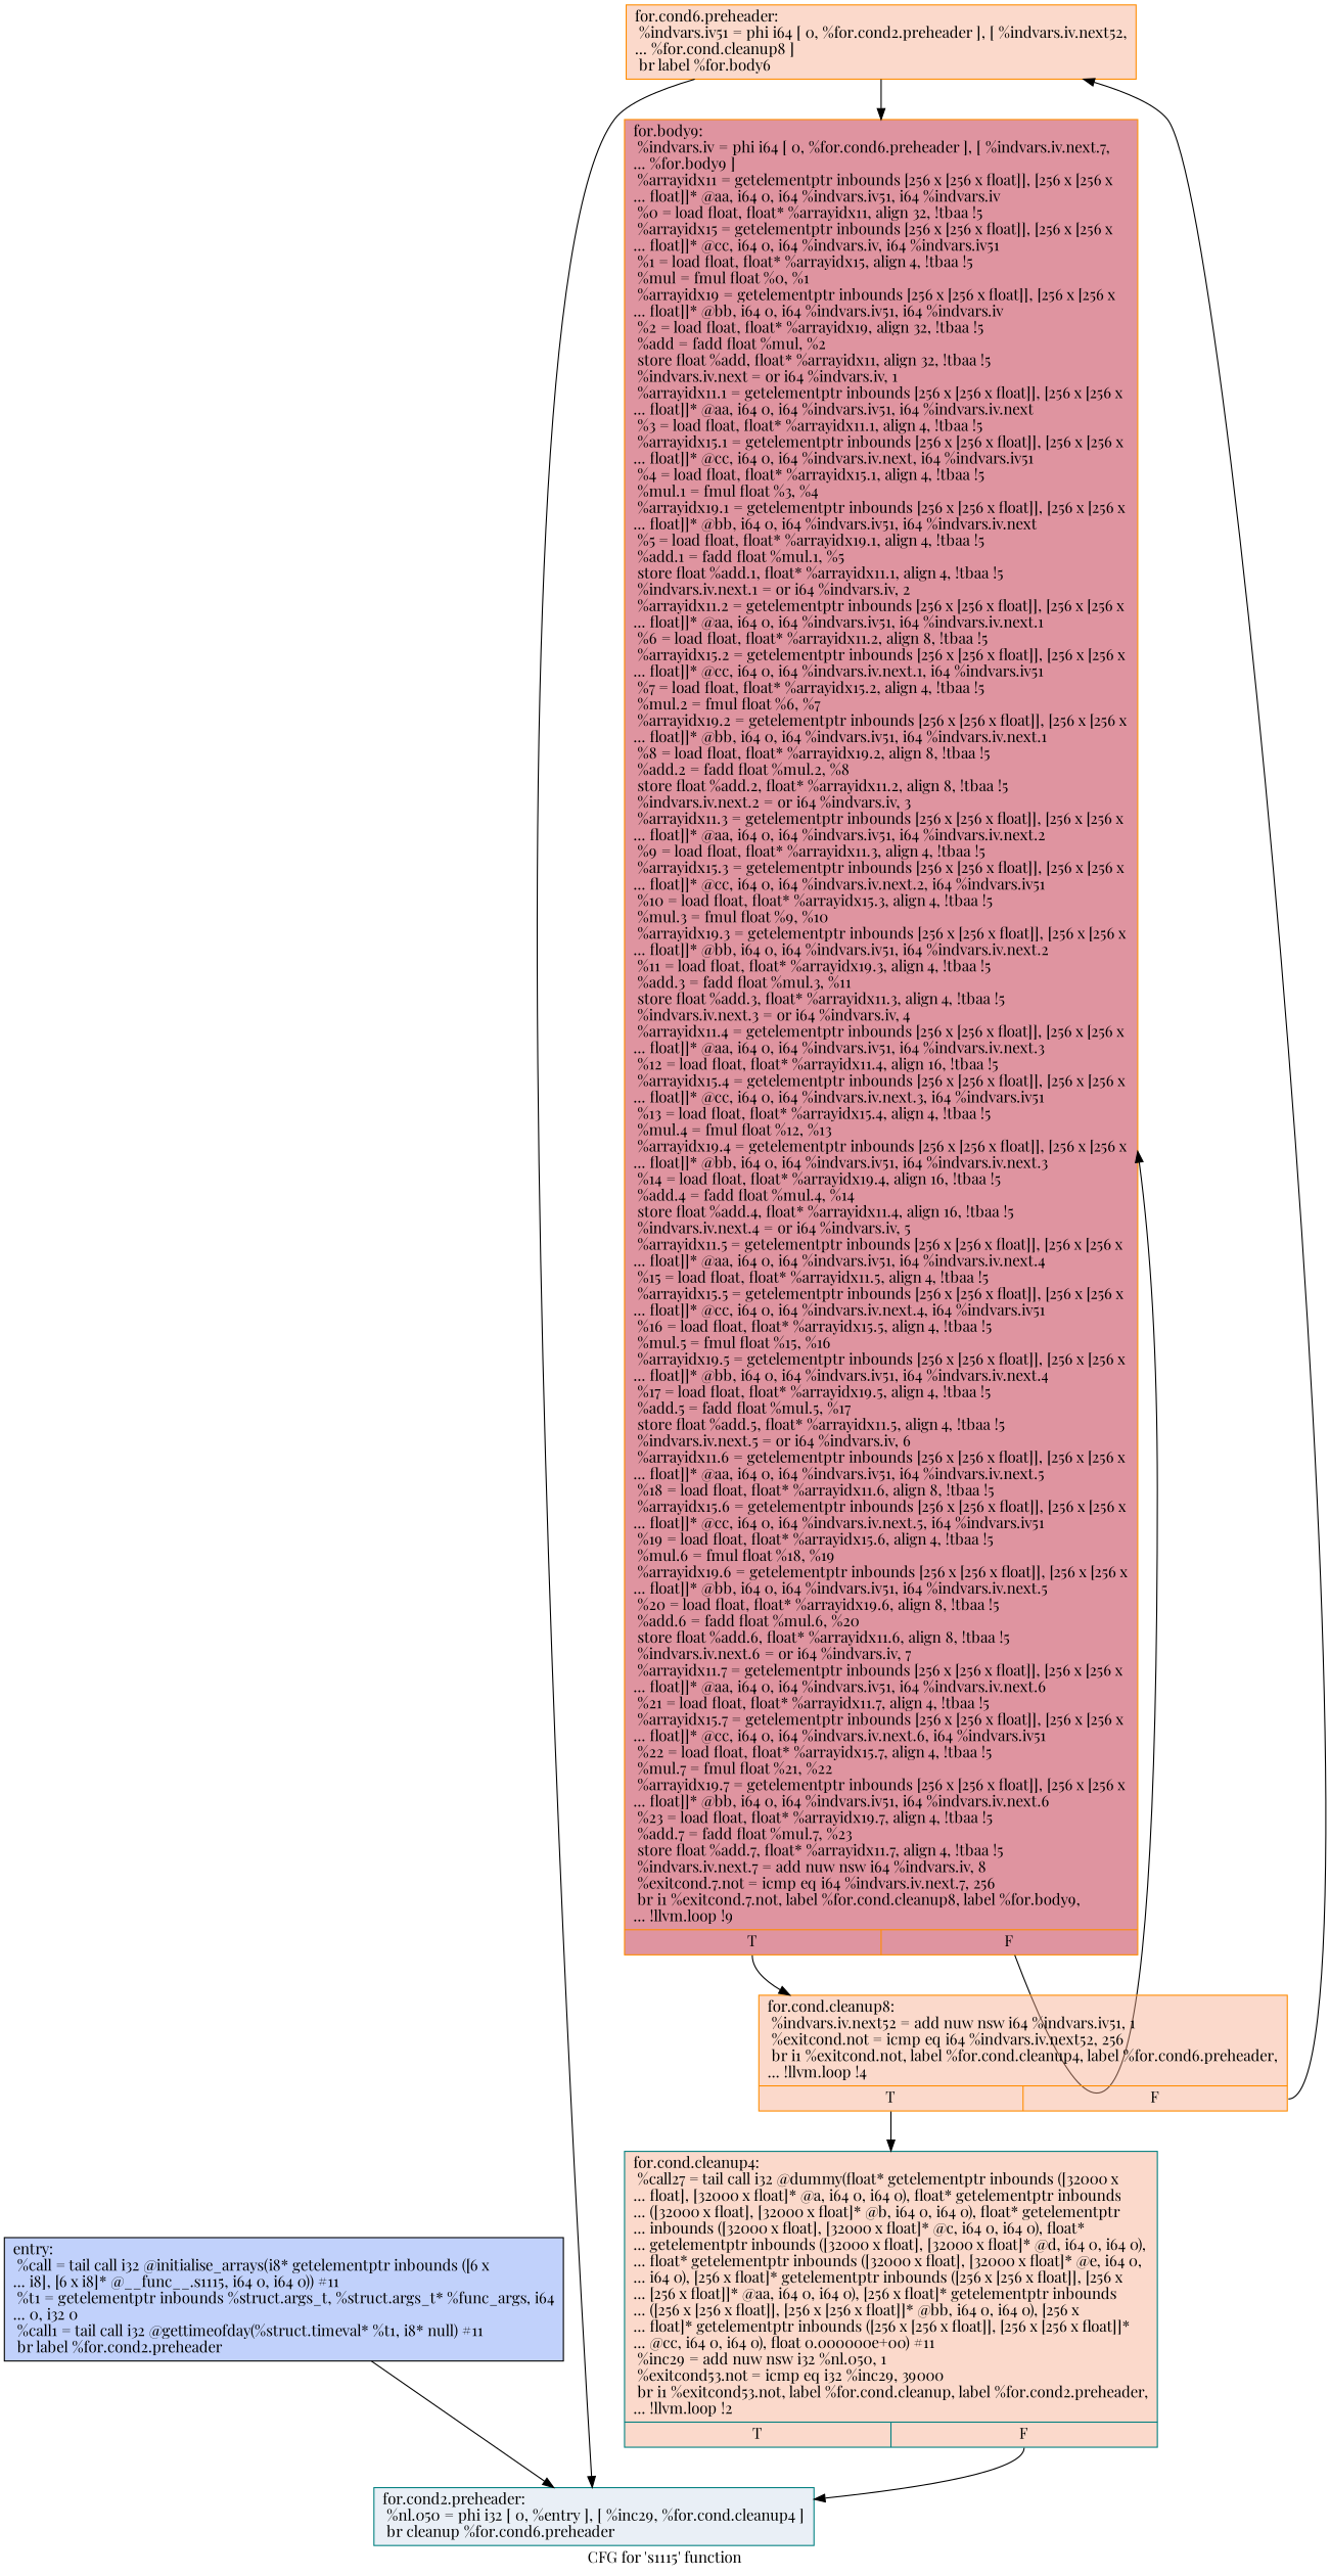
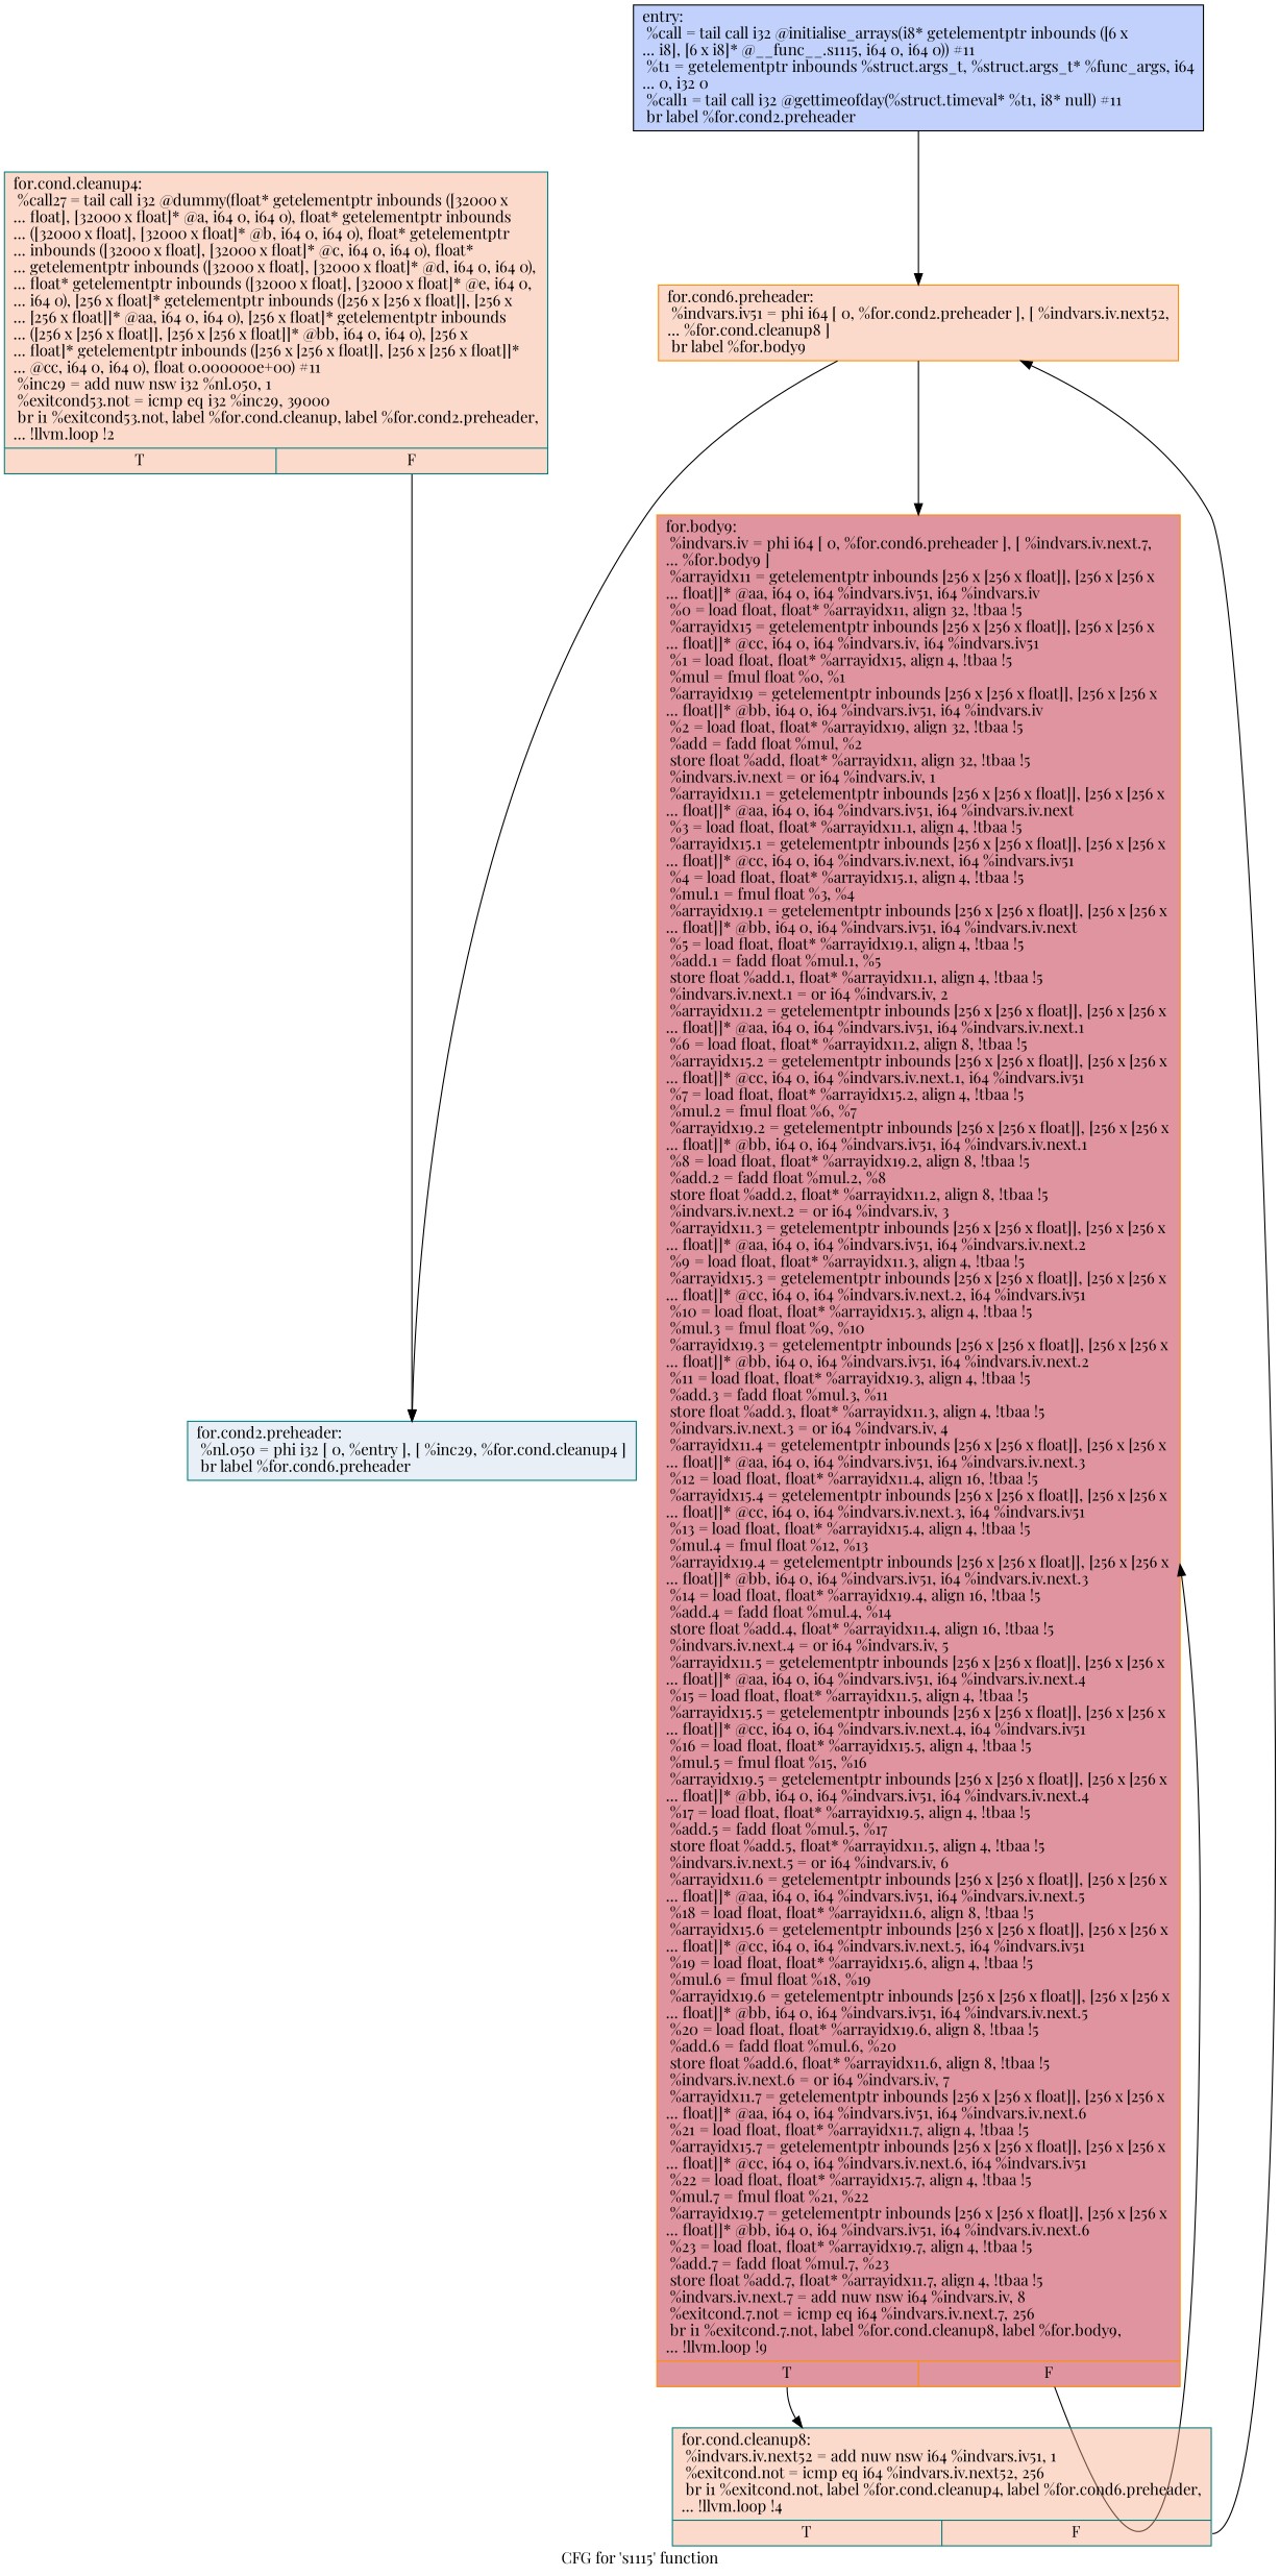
  digraph {
    fontname="Playfair Display"
    label="CFG for 's1115' function"
    node [color=darkorange fillcolor="#f7a88970" fontname="Playfair Display" shape=record style=filled]
    edge [fontname="Playfair Display"]
    n1 [color=black fillcolor="#7396f570" label="{entry:\l  %call = tail call i32 @initialise_arrays(i8* getelementptr inbounds ([6 x\l... i8], [6 x i8]* @__func__.s1115, i64 0, i64 0)) #11\l  %t1 = getelementptr inbounds %struct.args_t, %struct.args_t* %func_args, i64\l... 0, i32 0\l  %call1 = tail call i32 @gettimeofday(%struct.timeval* %t1, i8* null) #11\l  br label %for.cond2.preheader\l}"]
-   n2 [color=teal fillcolor="#cedaeb70" label="{for.cond2.preheader:                              \l  %nl.050 = phi i32 [ 0, %entry ], [ %inc29, %for.cond.cleanup4 ]\l  br cleanup %for.cond6.preheader\l}"]
-   n3 [label="{for.cond6.preheader:                              \l  %indvars.iv51 = phi i64 [ 0, %for.cond2.preheader ], [ %indvars.iv.next52,\l... %for.cond.cleanup8 ]\l  br label %for.body6\l}"]
+   n2 [color=teal fillcolor="#cedaeb70" label="{for.cond2.preheader:                              \l  %nl.050 = phi i32 [ 0, %entry ], [ %inc29, %for.cond.cleanup4 ]\l  br label %for.cond6.preheader\l}"]
+   n3 [label="{for.cond6.preheader:                              \l  %indvars.iv51 = phi i64 [ 0, %for.cond2.preheader ], [ %indvars.iv.next52,\l... %for.cond.cleanup8 ]\l  br label %for.body9\l}"]
    n4 [fillcolor="#b70d2870" label="{for.body9:                                        \l  %indvars.iv = phi i64 [ 0, %for.cond6.preheader ], [ %indvars.iv.next.7,\l... %for.body9 ]\l  %arrayidx11 = getelementptr inbounds [256 x [256 x float]], [256 x [256 x\l... float]]* @aa, i64 0, i64 %indvars.iv51, i64 %indvars.iv\l  %0 = load float, float* %arrayidx11, align 32, !tbaa !5\l  %arrayidx15 = getelementptr inbounds [256 x [256 x float]], [256 x [256 x\l... float]]* @cc, i64 0, i64 %indvars.iv, i64 %indvars.iv51\l  %1 = load float, float* %arrayidx15, align 4, !tbaa !5\l  %mul = fmul float %0, %1\l  %arrayidx19 = getelementptr inbounds [256 x [256 x float]], [256 x [256 x\l... float]]* @bb, i64 0, i64 %indvars.iv51, i64 %indvars.iv\l  %2 = load float, float* %arrayidx19, align 32, !tbaa !5\l  %add = fadd float %mul, %2\l  store float %add, float* %arrayidx11, align 32, !tbaa !5\l  %indvars.iv.next = or i64 %indvars.iv, 1\l  %arrayidx11.1 = getelementptr inbounds [256 x [256 x float]], [256 x [256 x\l... float]]* @aa, i64 0, i64 %indvars.iv51, i64 %indvars.iv.next\l  %3 = load float, float* %arrayidx11.1, align 4, !tbaa !5\l  %arrayidx15.1 = getelementptr inbounds [256 x [256 x float]], [256 x [256 x\l... float]]* @cc, i64 0, i64 %indvars.iv.next, i64 %indvars.iv51\l  %4 = load float, float* %arrayidx15.1, align 4, !tbaa !5\l  %mul.1 = fmul float %3, %4\l  %arrayidx19.1 = getelementptr inbounds [256 x [256 x float]], [256 x [256 x\l... float]]* @bb, i64 0, i64 %indvars.iv51, i64 %indvars.iv.next\l  %5 = load float, float* %arrayidx19.1, align 4, !tbaa !5\l  %add.1 = fadd float %mul.1, %5\l  store float %add.1, float* %arrayidx11.1, align 4, !tbaa !5\l  %indvars.iv.next.1 = or i64 %indvars.iv, 2\l  %arrayidx11.2 = getelementptr inbounds [256 x [256 x float]], [256 x [256 x\l... float]]* @aa, i64 0, i64 %indvars.iv51, i64 %indvars.iv.next.1\l  %6 = load float, float* %arrayidx11.2, align 8, !tbaa !5\l  %arrayidx15.2 = getelementptr inbounds [256 x [256 x float]], [256 x [256 x\l... float]]* @cc, i64 0, i64 %indvars.iv.next.1, i64 %indvars.iv51\l  %7 = load float, float* %arrayidx15.2, align 4, !tbaa !5\l  %mul.2 = fmul float %6, %7\l  %arrayidx19.2 = getelementptr inbounds [256 x [256 x float]], [256 x [256 x\l... float]]* @bb, i64 0, i64 %indvars.iv51, i64 %indvars.iv.next.1\l  %8 = load float, float* %arrayidx19.2, align 8, !tbaa !5\l  %add.2 = fadd float %mul.2, %8\l  store float %add.2, float* %arrayidx11.2, align 8, !tbaa !5\l  %indvars.iv.next.2 = or i64 %indvars.iv, 3\l  %arrayidx11.3 = getelementptr inbounds [256 x [256 x float]], [256 x [256 x\l... float]]* @aa, i64 0, i64 %indvars.iv51, i64 %indvars.iv.next.2\l  %9 = load float, float* %arrayidx11.3, align 4, !tbaa !5\l  %arrayidx15.3 = getelementptr inbounds [256 x [256 x float]], [256 x [256 x\l... float]]* @cc, i64 0, i64 %indvars.iv.next.2, i64 %indvars.iv51\l  %10 = load float, float* %arrayidx15.3, align 4, !tbaa !5\l  %mul.3 = fmul float %9, %10\l  %arrayidx19.3 = getelementptr inbounds [256 x [256 x float]], [256 x [256 x\l... float]]* @bb, i64 0, i64 %indvars.iv51, i64 %indvars.iv.next.2\l  %11 = load float, float* %arrayidx19.3, align 4, !tbaa !5\l  %add.3 = fadd float %mul.3, %11\l  store float %add.3, float* %arrayidx11.3, align 4, !tbaa !5\l  %indvars.iv.next.3 = or i64 %indvars.iv, 4\l  %arrayidx11.4 = getelementptr inbounds [256 x [256 x float]], [256 x [256 x\l... float]]* @aa, i64 0, i64 %indvars.iv51, i64 %indvars.iv.next.3\l  %12 = load float, float* %arrayidx11.4, align 16, !tbaa !5\l  %arrayidx15.4 = getelementptr inbounds [256 x [256 x float]], [256 x [256 x\l... float]]* @cc, i64 0, i64 %indvars.iv.next.3, i64 %indvars.iv51\l  %13 = load float, float* %arrayidx15.4, align 4, !tbaa !5\l  %mul.4 = fmul float %12, %13\l  %arrayidx19.4 = getelementptr inbounds [256 x [256 x float]], [256 x [256 x\l... float]]* @bb, i64 0, i64 %indvars.iv51, i64 %indvars.iv.next.3\l  %14 = load float, float* %arrayidx19.4, align 16, !tbaa !5\l  %add.4 = fadd float %mul.4, %14\l  store float %add.4, float* %arrayidx11.4, align 16, !tbaa !5\l  %indvars.iv.next.4 = or i64 %indvars.iv, 5\l  %arrayidx11.5 = getelementptr inbounds [256 x [256 x float]], [256 x [256 x\l... float]]* @aa, i64 0, i64 %indvars.iv51, i64 %indvars.iv.next.4\l  %15 = load float, float* %arrayidx11.5, align 4, !tbaa !5\l  %arrayidx15.5 = getelementptr inbounds [256 x [256 x float]], [256 x [256 x\l... float]]* @cc, i64 0, i64 %indvars.iv.next.4, i64 %indvars.iv51\l  %16 = load float, float* %arrayidx15.5, align 4, !tbaa !5\l  %mul.5 = fmul float %15, %16\l  %arrayidx19.5 = getelementptr inbounds [256 x [256 x float]], [256 x [256 x\l... float]]* @bb, i64 0, i64 %indvars.iv51, i64 %indvars.iv.next.4\l  %17 = load float, float* %arrayidx19.5, align 4, !tbaa !5\l  %add.5 = fadd float %mul.5, %17\l  store float %add.5, float* %arrayidx11.5, align 4, !tbaa !5\l  %indvars.iv.next.5 = or i64 %indvars.iv, 6\l  %arrayidx11.6 = getelementptr inbounds [256 x [256 x float]], [256 x [256 x\l... float]]* @aa, i64 0, i64 %indvars.iv51, i64 %indvars.iv.next.5\l  %18 = load float, float* %arrayidx11.6, align 8, !tbaa !5\l  %arrayidx15.6 = getelementptr inbounds [256 x [256 x float]], [256 x [256 x\l... float]]* @cc, i64 0, i64 %indvars.iv.next.5, i64 %indvars.iv51\l  %19 = load float, float* %arrayidx15.6, align 4, !tbaa !5\l  %mul.6 = fmul float %18, %19\l  %arrayidx19.6 = getelementptr inbounds [256 x [256 x float]], [256 x [256 x\l... float]]* @bb, i64 0, i64 %indvars.iv51, i64 %indvars.iv.next.5\l  %20 = load float, float* %arrayidx19.6, align 8, !tbaa !5\l  %add.6 = fadd float %mul.6, %20\l  store float %add.6, float* %arrayidx11.6, align 8, !tbaa !5\l  %indvars.iv.next.6 = or i64 %indvars.iv, 7\l  %arrayidx11.7 = getelementptr inbounds [256 x [256 x float]], [256 x [256 x\l... float]]* @aa, i64 0, i64 %indvars.iv51, i64 %indvars.iv.next.6\l  %21 = load float, float* %arrayidx11.7, align 4, !tbaa !5\l  %arrayidx15.7 = getelementptr inbounds [256 x [256 x float]], [256 x [256 x\l... float]]* @cc, i64 0, i64 %indvars.iv.next.6, i64 %indvars.iv51\l  %22 = load float, float* %arrayidx15.7, align 4, !tbaa !5\l  %mul.7 = fmul float %21, %22\l  %arrayidx19.7 = getelementptr inbounds [256 x [256 x float]], [256 x [256 x\l... float]]* @bb, i64 0, i64 %indvars.iv51, i64 %indvars.iv.next.6\l  %23 = load float, float* %arrayidx19.7, align 4, !tbaa !5\l  %add.7 = fadd float %mul.7, %23\l  store float %add.7, float* %arrayidx11.7, align 4, !tbaa !5\l  %indvars.iv.next.7 = add nuw nsw i64 %indvars.iv, 8\l  %exitcond.7.not = icmp eq i64 %indvars.iv.next.7, 256\l  br i1 %exitcond.7.not, label %for.cond.cleanup8, label %for.body9,\l... !llvm.loop !9\l|{<s0>T|<s1>F}}"]
-   n5 [label="{for.cond.cleanup8:                                \l  %indvars.iv.next52 = add nuw nsw i64 %indvars.iv51, 1\l  %exitcond.not = icmp eq i64 %indvars.iv.next52, 256\l  br i1 %exitcond.not, label %for.cond.cleanup4, label %for.cond6.preheader,\l... !llvm.loop !4\l|{<s0>T|<s1>F}}"]
+   n5 [color=teal label="{for.cond.cleanup8:                                \l  %indvars.iv.next52 = add nuw nsw i64 %indvars.iv51, 1\l  %exitcond.not = icmp eq i64 %indvars.iv.next52, 256\l  br i1 %exitcond.not, label %for.cond.cleanup4, label %for.cond6.preheader,\l... !llvm.loop !4\l|{<s0>T|<s1>F}}"]
    n6 [color=teal label="{for.cond.cleanup4:                                \l  %call27 = tail call i32 @dummy(float* getelementptr inbounds ([32000 x\l... float], [32000 x float]* @a, i64 0, i64 0), float* getelementptr inbounds\l... ([32000 x float], [32000 x float]* @b, i64 0, i64 0), float* getelementptr\l... inbounds ([32000 x float], [32000 x float]* @c, i64 0, i64 0), float*\l... getelementptr inbounds ([32000 x float], [32000 x float]* @d, i64 0, i64 0),\l... float* getelementptr inbounds ([32000 x float], [32000 x float]* @e, i64 0,\l... i64 0), [256 x float]* getelementptr inbounds ([256 x [256 x float]], [256 x\l... [256 x float]]* @aa, i64 0, i64 0), [256 x float]* getelementptr inbounds\l... ([256 x [256 x float]], [256 x [256 x float]]* @bb, i64 0, i64 0), [256 x\l... float]* getelementptr inbounds ([256 x [256 x float]], [256 x [256 x float]]*\l... @cc, i64 0, i64 0), float 0.000000e+00) #11\l  %inc29 = add nuw nsw i32 %nl.050, 1\l  %exitcond53.not = icmp eq i32 %inc29, 39000\l  br i1 %exitcond53.not, label %for.cond.cleanup, label %for.cond2.preheader,\l... !llvm.loop !2\l|{<s0>T|<s1>F}}"]
-   n1 -> n2
+   n1 -> n3
    n3 -> n2
    n3 -> n4
    n4 -> n4 [tailport=s1]
    n4 -> n5 [tailport=s0]
    n5 -> n3 [tailport=s1]
-   n5 -> n6 [tailport=s0]
    n6 -> n2 [tailport=s1]
  }
